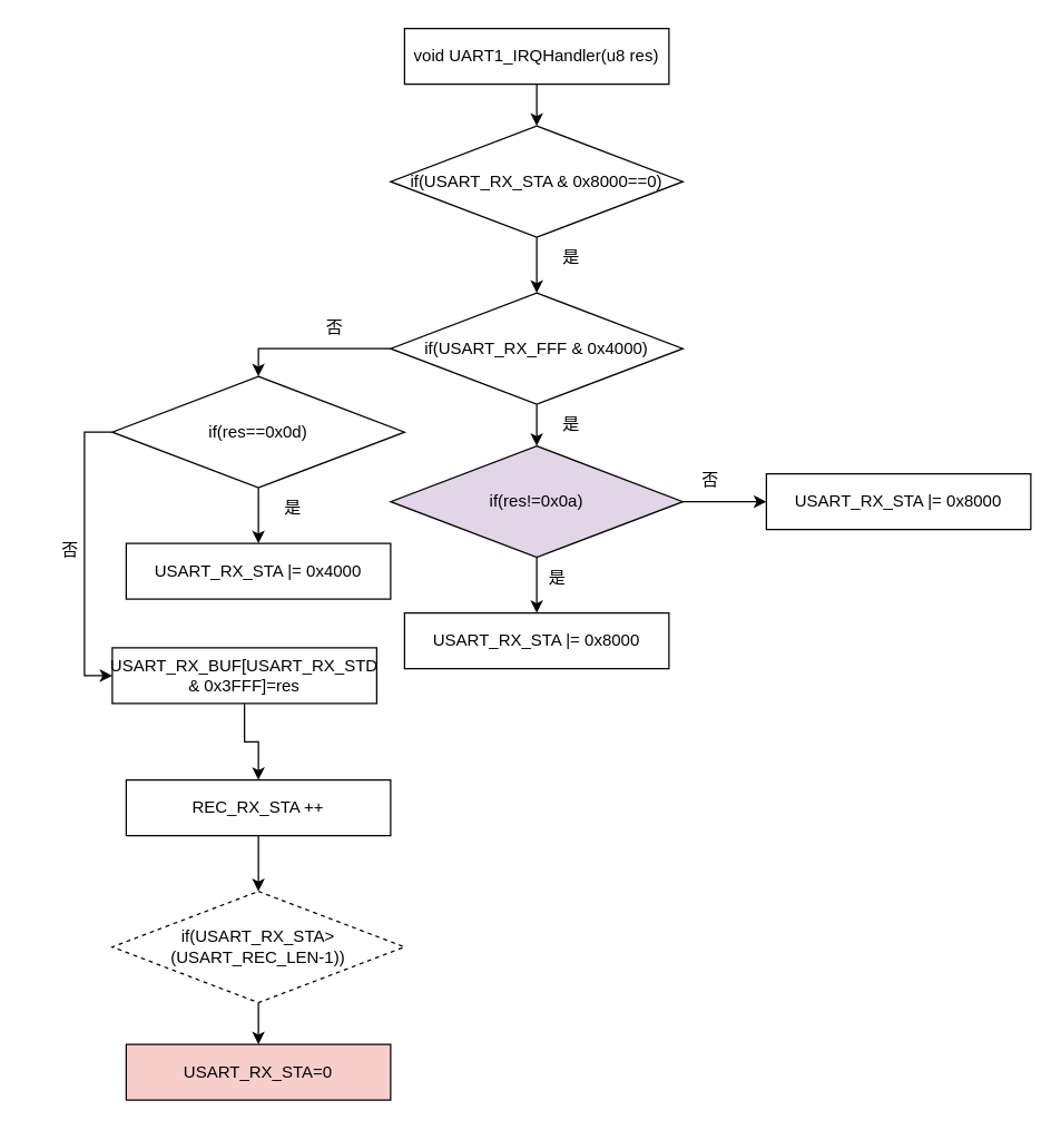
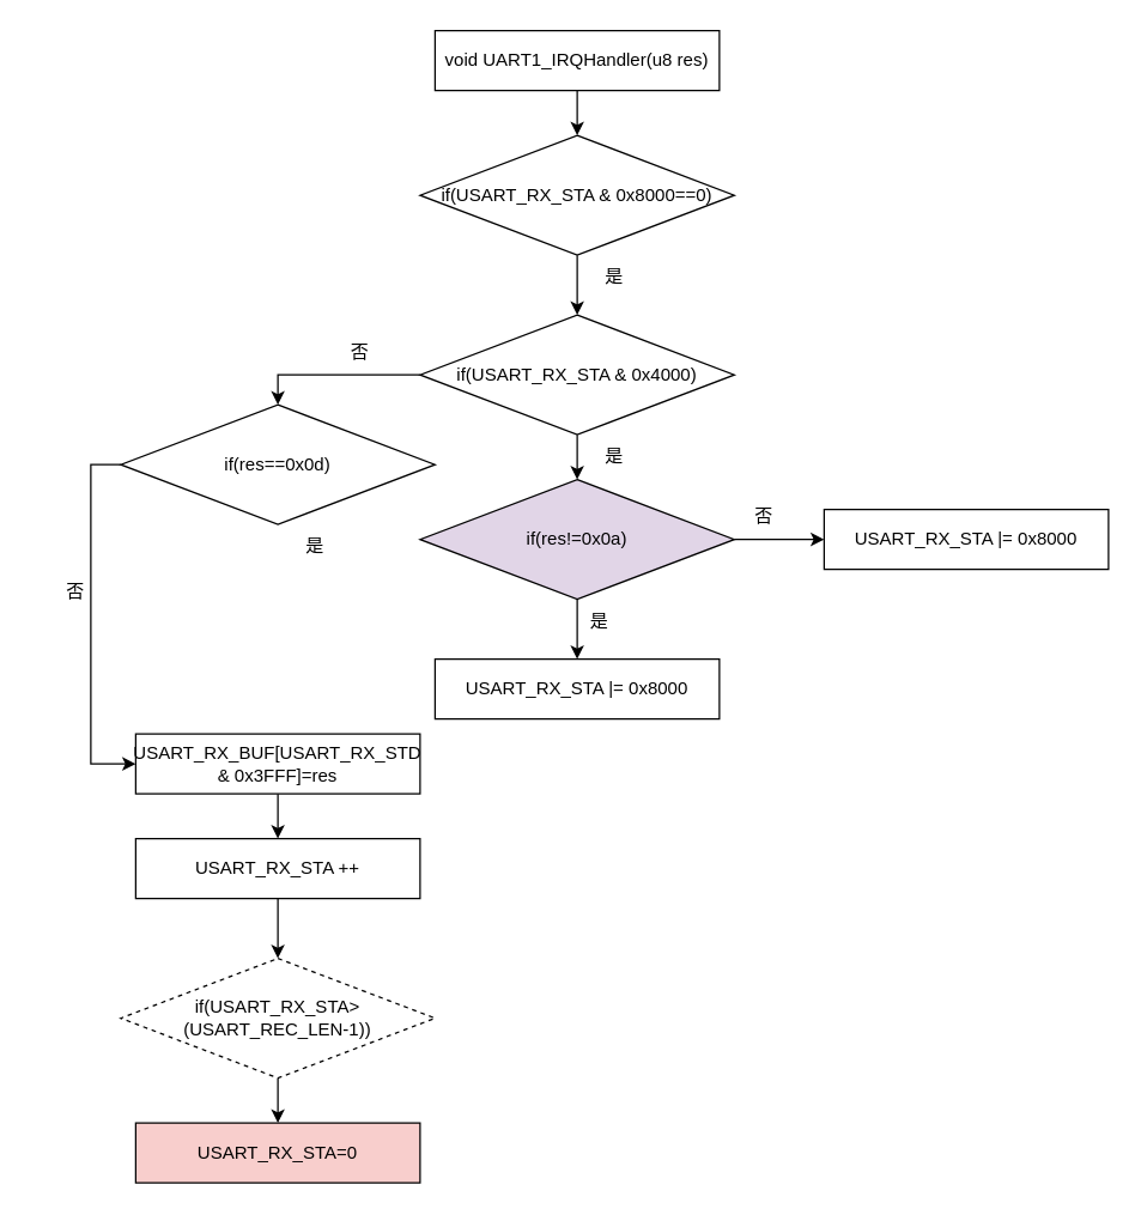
  <mxCell id="0" />
  <mxCell id="1" parent="0" />
  <mxCell id="2" style="edgeStyle=orthogonalEdgeStyle;rounded=0;orthogonalLoop=1;jettySize=auto;html=1;exitX=0.5;exitY=1;exitDx=0;exitDy=0;entryX=0.5;entryY=0;entryDx=0;entryDy=0;" edge="1" parent="1" source="3" target="5"><mxGeometry relative="1" as="geometry" /></mxCell>
  <mxCell id="3" value="void UART1_IRQHandler(u8 res)" style="rounded=0;whiteSpace=wrap;html=1;" vertex="1" parent="1"><mxGeometry x="290" y="20" width="190" height="40" as="geometry" /></mxCell>
  <mxCell id="4" style="edgeStyle=orthogonalEdgeStyle;rounded=0;orthogonalLoop=1;jettySize=auto;html=1;exitX=0.5;exitY=1;exitDx=0;exitDy=0;entryX=0.5;entryY=0;entryDx=0;entryDy=0;" edge="1" parent="1" source="5" target="8"><mxGeometry relative="1" as="geometry" /></mxCell>
  <mxCell id="5" value="if(USART_RX_STA &amp;amp; 0x8000==0)" style="rhombus;whiteSpace=wrap;html=1;" vertex="1" parent="1"><mxGeometry x="280" y="90" width="210" height="80" as="geometry" /></mxCell>
  <mxCell id="6" style="edgeStyle=orthogonalEdgeStyle;rounded=0;orthogonalLoop=1;jettySize=auto;html=1;exitX=0.5;exitY=1;exitDx=0;exitDy=0;entryX=0.5;entryY=0;entryDx=0;entryDy=0;" edge="1" parent="1" source="8" target="11"><mxGeometry relative="1" as="geometry" /></mxCell>
  <mxCell id="7" style="edgeStyle=orthogonalEdgeStyle;rounded=0;orthogonalLoop=1;jettySize=auto;html=1;exitX=0;exitY=0.5;exitDx=0;exitDy=0;entryX=0.5;entryY=0;entryDx=0;entryDy=0;" edge="1" parent="1" source="8" target="14"><mxGeometry relative="1" as="geometry"><Array as="points"><mxPoint x="185" y="250" /></Array></mxGeometry></mxCell>
- <mxCell id="8" value="if(USART_RX_FFF &amp;amp; 0x4000)" style="rhombus;whiteSpace=wrap;html=1;" vertex="1" parent="1"><mxGeometry x="280" y="210" width="210" height="80" as="geometry" /></mxCell>
+ <mxCell id="8" value="if(USART_RX_STA &amp;amp; 0x4000)" style="rhombus;whiteSpace=wrap;html=1;" vertex="1" parent="1"><mxGeometry x="280" y="210" width="210" height="80" as="geometry" /></mxCell>
  <mxCell id="9" style="edgeStyle=orthogonalEdgeStyle;rounded=0;orthogonalLoop=1;jettySize=auto;html=1;exitX=1;exitY=0.5;exitDx=0;exitDy=0;entryX=0;entryY=0.5;entryDx=0;entryDy=0;" edge="1" parent="1" source="11" target="16"><mxGeometry relative="1" as="geometry" /></mxCell>
  <mxCell id="10" style="edgeStyle=orthogonalEdgeStyle;rounded=0;orthogonalLoop=1;jettySize=auto;html=1;exitX=0.5;exitY=1;exitDx=0;exitDy=0;entryX=0.5;entryY=0;entryDx=0;entryDy=0;" edge="1" parent="1" source="11" target="29"><mxGeometry relative="1" as="geometry" /></mxCell>
  <mxCell id="11" value="if(res!=0x0a)" style="rhombus;whiteSpace=wrap;html=1;fillColor=#e1d5e7;" vertex="1" parent="1"><mxGeometry x="280" y="320" width="210" height="80" as="geometry" /></mxCell>
- <mxCell id="12" style="edgeStyle=orthogonalEdgeStyle;rounded=0;orthogonalLoop=1;jettySize=auto;html=1;exitX=0.5;exitY=1;exitDx=0;exitDy=0;entryX=0.5;entryY=0;entryDx=0;entryDy=0;" edge="1" parent="1" source="14" target="15"><mxGeometry relative="1" as="geometry" /></mxCell>
  <mxCell id="13" style="edgeStyle=orthogonalEdgeStyle;rounded=0;orthogonalLoop=1;jettySize=auto;html=1;exitX=0;exitY=0.5;exitDx=0;exitDy=0;entryX=0;entryY=0.5;entryDx=0;entryDy=0;" edge="1" parent="1" source="14" target="18"><mxGeometry relative="1" as="geometry" /></mxCell>
  <mxCell id="14" value="if(res==0x0d)" style="rhombus;whiteSpace=wrap;html=1;" vertex="1" parent="1"><mxGeometry x="80" y="270" width="210" height="80" as="geometry" /></mxCell>
- <mxCell id="15" value="USART_RX_STA |= 0x4000" style="rounded=0;whiteSpace=wrap;html=1;" vertex="1" parent="1"><mxGeometry x="90" y="390" width="190" height="40" as="geometry" /></mxCell>
  <mxCell id="16" value="USART_RX_STA |= 0x8000" style="rounded=0;whiteSpace=wrap;html=1;" vertex="1" parent="1"><mxGeometry x="550" y="340" width="190" height="40" as="geometry" /></mxCell>
  <mxCell id="17" style="edgeStyle=orthogonalEdgeStyle;rounded=0;orthogonalLoop=1;jettySize=auto;html=1;exitX=0.5;exitY=1;exitDx=0;exitDy=0;entryX=0.5;entryY=0;entryDx=0;entryDy=0;" edge="1" parent="1" source="18" target="20"><mxGeometry relative="1" as="geometry" /></mxCell>
- <mxCell id="18" value="USART_RX_BUF[USART_RX_STD &amp;amp; 0x3FFF]=res" style="rounded=0;whiteSpace=wrap;html=1;" vertex="1" parent="1"><mxGeometry x="80" y="465" width="190" height="40" as="geometry" /></mxCell>
+ <mxCell id="18" value="USART_RX_BUF[USART_RX_STD &amp;amp; 0x3FFF]=res" style="rounded=0;whiteSpace=wrap;html=1;" vertex="1" parent="1"><mxGeometry x="90" y="490" width="190" height="40" as="geometry" /></mxCell>
  <mxCell id="19" style="edgeStyle=orthogonalEdgeStyle;rounded=0;orthogonalLoop=1;jettySize=auto;html=1;exitX=0.5;exitY=1;exitDx=0;exitDy=0;entryX=0.5;entryY=0;entryDx=0;entryDy=0;" edge="1" parent="1" source="20" target="22"><mxGeometry relative="1" as="geometry" /></mxCell>
- <mxCell id="20" value="REC_RX_STA ++" style="rounded=0;whiteSpace=wrap;html=1;" vertex="1" parent="1"><mxGeometry x="90" y="560" width="190" height="40" as="geometry" /></mxCell>
+ <mxCell id="20" value="USART_RX_STA ++" style="rounded=0;whiteSpace=wrap;html=1;" vertex="1" parent="1"><mxGeometry x="90" y="560" width="190" height="40" as="geometry" /></mxCell>
  <mxCell id="21" style="edgeStyle=orthogonalEdgeStyle;rounded=0;orthogonalLoop=1;jettySize=auto;html=1;exitX=0.5;exitY=1;exitDx=0;exitDy=0;entryX=0.5;entryY=0;entryDx=0;entryDy=0;" edge="1" parent="1" source="22" target="23"><mxGeometry relative="1" as="geometry" /></mxCell>
  <mxCell id="22" value="if(USART_RX_STA&amp;gt;(USART_REC_LEN-1))" style="rhombus;whiteSpace=wrap;html=1;dashed=1;" vertex="1" parent="1"><mxGeometry x="80" y="640" width="210" height="80" as="geometry" /></mxCell>
  <mxCell id="23" value="USART_RX_STA=0" style="rounded=0;whiteSpace=wrap;html=1;fillColor=#f8cecc;" vertex="1" parent="1"><mxGeometry x="90" y="750" width="190" height="40" as="geometry" /></mxCell>
  <mxCell id="24" value="是" style="text;html=1;strokeColor=none;fillColor=none;align=center;verticalAlign=middle;whiteSpace=wrap;rounded=0;" vertex="1" parent="1"><mxGeometry x="380" y="170" width="60" height="30" as="geometry" /></mxCell>
  <mxCell id="25" value="是" style="text;html=1;strokeColor=none;fillColor=none;align=center;verticalAlign=middle;whiteSpace=wrap;rounded=0;" vertex="1" parent="1"><mxGeometry x="380" y="290" width="60" height="30" as="geometry" /></mxCell>
  <mxCell id="26" value="否" style="text;html=1;strokeColor=none;fillColor=none;align=center;verticalAlign=middle;whiteSpace=wrap;rounded=0;" vertex="1" parent="1"><mxGeometry x="480" y="330" width="60" height="30" as="geometry" /></mxCell>
  <mxCell id="27" value="否" style="text;html=1;strokeColor=none;fillColor=none;align=center;verticalAlign=middle;whiteSpace=wrap;rounded=0;" vertex="1" parent="1"><mxGeometry x="210" y="220" width="60" height="30" as="geometry" /></mxCell>
  <mxCell id="28" value="是" style="text;html=1;strokeColor=none;fillColor=none;align=center;verticalAlign=middle;whiteSpace=wrap;rounded=0;" vertex="1" parent="1"><mxGeometry x="180" y="350" width="60" height="30" as="geometry" /></mxCell>
  <mxCell id="29" value="USART_RX_STA |= 0x8000" style="rounded=0;whiteSpace=wrap;html=1;" vertex="1" parent="1"><mxGeometry x="290" y="440" width="190" height="40" as="geometry" /></mxCell>
  <mxCell id="30" value="是" style="text;html=1;strokeColor=none;fillColor=none;align=center;verticalAlign=middle;whiteSpace=wrap;rounded=0;" vertex="1" parent="1"><mxGeometry x="370" y="400" width="60" height="30" as="geometry" /></mxCell>
  <mxCell id="31" value="否" style="text;html=1;strokeColor=none;fillColor=none;align=center;verticalAlign=middle;whiteSpace=wrap;rounded=0;" vertex="1" parent="1"><mxGeometry x="20" y="380" width="60" height="30" as="geometry" /></mxCell>
